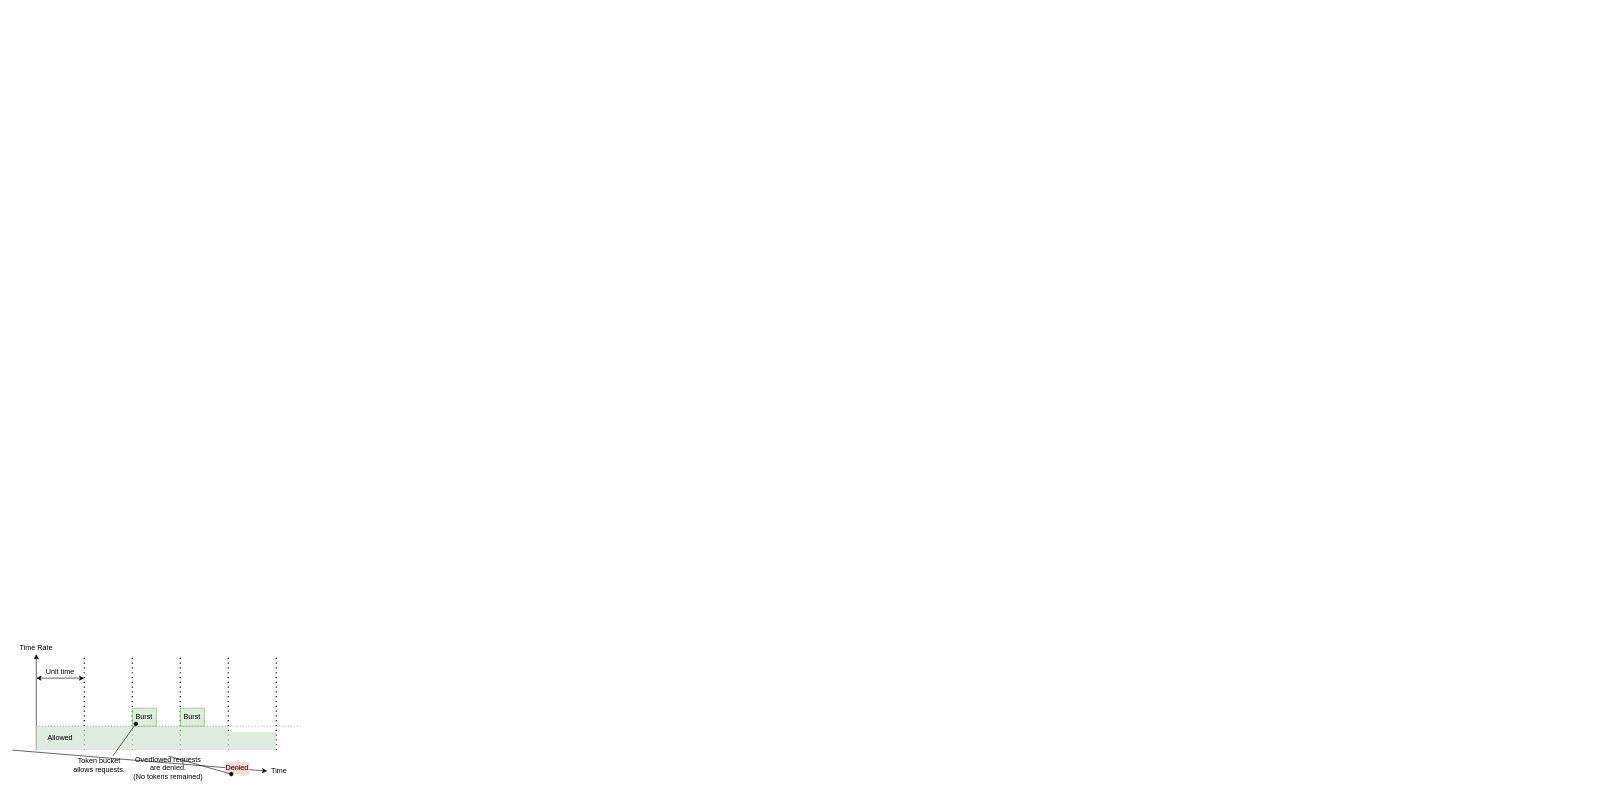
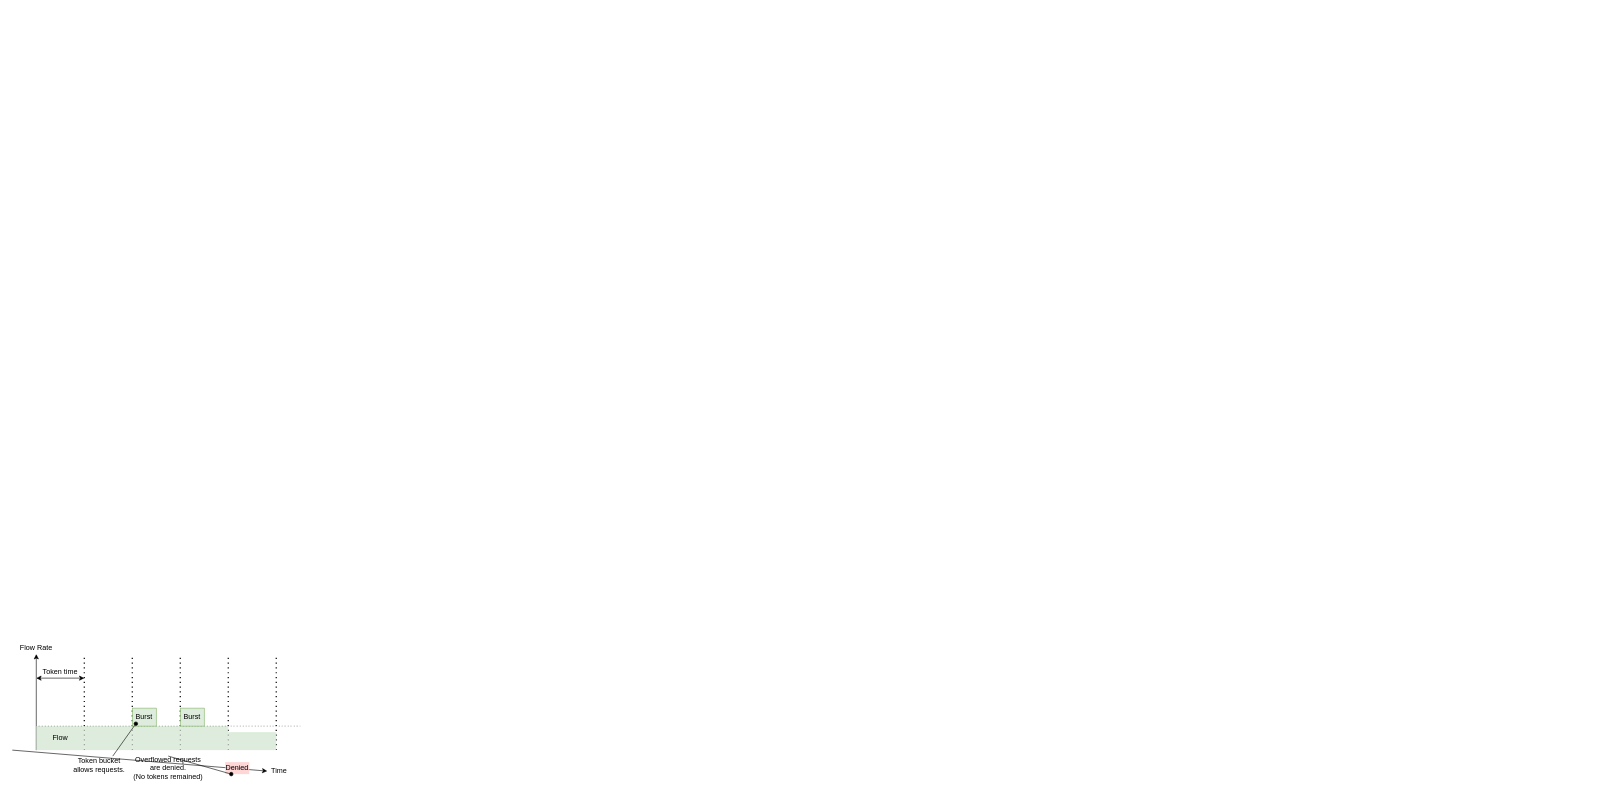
  <mxCell id="0" />
  <mxCell id="1" parent="0" />
  <mxCell id="2" value="" style="edgeStyle=none;html=1;" parent="1" edge="1"><mxGeometry relative="1" as="geometry"><mxPoint x="2682" y="20" as="targetPoint" /></mxGeometry></mxCell>
  <mxCell id="3" value="" style="endArrow=classic;html=1;entryX=0;entryY=0.5;entryDx=0;entryDy=0;" parent="1" target="4" edge="1"><mxGeometry width="50" height="50" relative="1" as="geometry"><mxPoint x="20" y="1250" as="sourcePoint" /><mxPoint x="500" y="1250" as="targetPoint" /></mxGeometry></mxCell>
  <mxCell id="4" value="Time" style="text;html=1;strokeColor=none;fillColor=none;align=center;verticalAlign=middle;whiteSpace=wrap;rounded=0;" parent="1" vertex="1"><mxGeometry x="445" y="1275" width="40" height="20" as="geometry" /></mxCell>
  <mxCell id="5" value="" style="endArrow=classic;html=1;" parent="1" edge="1"><mxGeometry width="50" height="50" relative="1" as="geometry"><mxPoint x="60" y="1250" as="sourcePoint" /><mxPoint x="60" y="1090" as="targetPoint" /></mxGeometry></mxCell>
- <mxCell id="6" value="Time Rate" style="text;html=1;strokeColor=none;fillColor=none;align=center;verticalAlign=middle;whiteSpace=wrap;rounded=0;" parent="1" vertex="1"><mxGeometry x="20" y="1070" width="80" height="20" as="geometry" /></mxCell>
+ <mxCell id="6" value="Flow Rate" style="text;html=1;strokeColor=none;fillColor=none;align=center;verticalAlign=middle;whiteSpace=wrap;rounded=0;" parent="1" vertex="1"><mxGeometry x="20" y="1070" width="80" height="20" as="geometry" /></mxCell>
  <mxCell id="7" value="" style="endArrow=none;dashed=1;html=1;dashPattern=1 3;strokeWidth=2;" parent="1" edge="1"><mxGeometry width="50" height="50" relative="1" as="geometry"><mxPoint x="140" y="1250" as="sourcePoint" /><mxPoint x="140" y="1090" as="targetPoint" /></mxGeometry></mxCell>
  <mxCell id="8" value="" style="endArrow=none;dashed=1;html=1;dashPattern=1 3;strokeWidth=2;" parent="1" edge="1"><mxGeometry width="50" height="50" relative="1" as="geometry"><mxPoint x="220" y="1250" as="sourcePoint" /><mxPoint x="220" y="1090" as="targetPoint" /></mxGeometry></mxCell>
  <mxCell id="9" value="" style="endArrow=none;dashed=1;html=1;dashPattern=1 3;strokeWidth=2;" parent="1" edge="1"><mxGeometry width="50" height="50" relative="1" as="geometry"><mxPoint x="300" y="1250" as="sourcePoint" /><mxPoint x="300" y="1090" as="targetPoint" /></mxGeometry></mxCell>
  <mxCell id="10" value="" style="endArrow=none;dashed=1;html=1;dashPattern=1 3;strokeWidth=2;" parent="1" edge="1"><mxGeometry width="50" height="50" relative="1" as="geometry"><mxPoint x="380" y="1250" as="sourcePoint" /><mxPoint x="380" y="1090" as="targetPoint" /></mxGeometry></mxCell>
  <mxCell id="11" value="" style="endArrow=none;dashed=1;html=1;dashPattern=1 3;strokeWidth=2;" parent="1" edge="1"><mxGeometry width="50" height="50" relative="1" as="geometry"><mxPoint x="460" y="1250" as="sourcePoint" /><mxPoint x="460" y="1090" as="targetPoint" /></mxGeometry></mxCell>
- <mxCell id="12" value="Allowed" style="rounded=0;whiteSpace=wrap;html=1;fillColor=#d5e8d4;strokeColor=none;fillStyle=auto;fillOpacity=80;" parent="1" vertex="1"><mxGeometry x="60" y="1210" width="80" height="40" as="geometry" /></mxCell>
+ <mxCell id="12" value="Flow" style="rounded=0;whiteSpace=wrap;html=1;fillColor=#d5e8d4;strokeColor=none;fillStyle=auto;fillOpacity=80;" parent="1" vertex="1"><mxGeometry x="60" y="1210" width="80" height="40" as="geometry" /></mxCell>
  <mxCell id="13" value="" style="rounded=0;whiteSpace=wrap;html=1;fillColor=#d5e8d4;strokeColor=none;fillStyle=auto;fillOpacity=80;" parent="1" vertex="1"><mxGeometry x="140" y="1210" width="80" height="40" as="geometry" /></mxCell>
  <mxCell id="14" value="" style="rounded=0;whiteSpace=wrap;html=1;fillColor=#d5e8d4;strokeColor=none;fillStyle=auto;fillOpacity=80;" parent="1" vertex="1"><mxGeometry x="220" y="1210" width="80" height="40" as="geometry" /></mxCell>
  <mxCell id="15" value="" style="rounded=0;whiteSpace=wrap;html=1;fillColor=#d5e8d4;strokeColor=none;fillStyle=auto;fillOpacity=80;" parent="1" vertex="1"><mxGeometry x="300" y="1210" width="80" height="40" as="geometry" /></mxCell>
  <mxCell id="16" value="" style="rounded=0;whiteSpace=wrap;html=1;fillColor=#d5e8d4;strokeColor=none;fillStyle=auto;fillOpacity=80;" parent="1" vertex="1"><mxGeometry x="380" y="1220" width="80" height="30" as="geometry" /></mxCell>
  <mxCell id="17" value="" style="endArrow=classic;startArrow=classic;html=1;" parent="1" edge="1"><mxGeometry width="50" height="50" relative="1" as="geometry"><mxPoint x="60" y="1130" as="sourcePoint" /><mxPoint x="140" y="1130" as="targetPoint" /></mxGeometry></mxCell>
- <mxCell id="18" value="Unit time" style="text;html=1;strokeColor=none;fillColor=none;align=center;verticalAlign=middle;whiteSpace=wrap;rounded=0;" parent="1" vertex="1"><mxGeometry x="60" y="1110" width="80" height="20" as="geometry" /></mxCell>
+ <mxCell id="18" value="Token time" style="text;html=1;strokeColor=none;fillColor=none;align=center;verticalAlign=middle;whiteSpace=wrap;rounded=0;" parent="1" vertex="1"><mxGeometry x="60" y="1110" width="80" height="20" as="geometry" /></mxCell>
  <mxCell id="19" value="Overflowed requests are denied.&lt;br&gt;(No tokens remained)" style="text;html=1;strokeColor=none;fillColor=none;align=center;verticalAlign=middle;whiteSpace=wrap;rounded=0;fillStyle=auto;" parent="1" vertex="1"><mxGeometry x="220" y="1260" width="120" height="40" as="geometry" /></mxCell>
  <mxCell id="20" value="" style="endArrow=none;html=1;curved=1;dashed=1;dashPattern=1 4;entryX=0;entryY=0;entryDx=0;entryDy=0;" parent="1" target="12" edge="1"><mxGeometry width="50" height="50" relative="1" as="geometry"><mxPoint x="500" y="1210" as="sourcePoint" /><mxPoint x="50" y="1210" as="targetPoint" /></mxGeometry></mxCell>
  <mxCell id="21" value="Burst" style="rounded=0;whiteSpace=wrap;html=1;fillColor=#d5e8d4;strokeColor=#82b366;fillStyle=auto;fillOpacity=80;" parent="1" vertex="1"><mxGeometry x="220" y="1180" width="40" height="30" as="geometry" /></mxCell>
  <mxCell id="22" value="Token bucket allows requests." style="text;html=1;strokeColor=none;fillColor=none;align=center;verticalAlign=middle;whiteSpace=wrap;rounded=0;fillStyle=auto;" parent="1" vertex="1"><mxGeometry x="120" y="1260" width="90" height="30" as="geometry" /></mxCell>
  <mxCell id="23" value="" style="endArrow=none;html=1;startArrow=oval;startFill=1;entryX=0.75;entryY=0;entryDx=0;entryDy=0;" parent="1" target="22" edge="1"><mxGeometry width="50" height="50" relative="1" as="geometry"><mxPoint x="226" y="1206" as="sourcePoint" /><mxPoint x="290" y="1270" as="targetPoint" /></mxGeometry></mxCell>
  <mxCell id="24" value="Burst" style="rounded=0;whiteSpace=wrap;html=1;fillColor=#d5e8d4;strokeColor=#82b366;fillStyle=auto;fillOpacity=80;" parent="1" vertex="1"><mxGeometry x="300" y="1180" width="40" height="30" as="geometry" /></mxCell>
  <mxCell id="25" value="Denied" style="rounded=0;whiteSpace=wrap;html=1;fillColor=#FFCCCC;strokeColor=none;fillStyle=auto;gradientColor=none;fillOpacity=80;" vertex="1" parent="1"><mxGeometry x="375" y="1270" width="40" height="20" as="geometry" /></mxCell>
  <mxCell id="26" value="" style="endArrow=none;html=1;startArrow=oval;startFill=1;entryX=0.5;entryY=0;entryDx=0;entryDy=0;exitX=0.25;exitY=1;exitDx=0;exitDy=0;" parent="1" source="25" target="19" edge="1"><mxGeometry width="50" height="50" relative="1" as="geometry"><mxPoint x="308" y="1206" as="sourcePoint" /><mxPoint x="280" y="1280" as="targetPoint" /></mxGeometry></mxCell>
